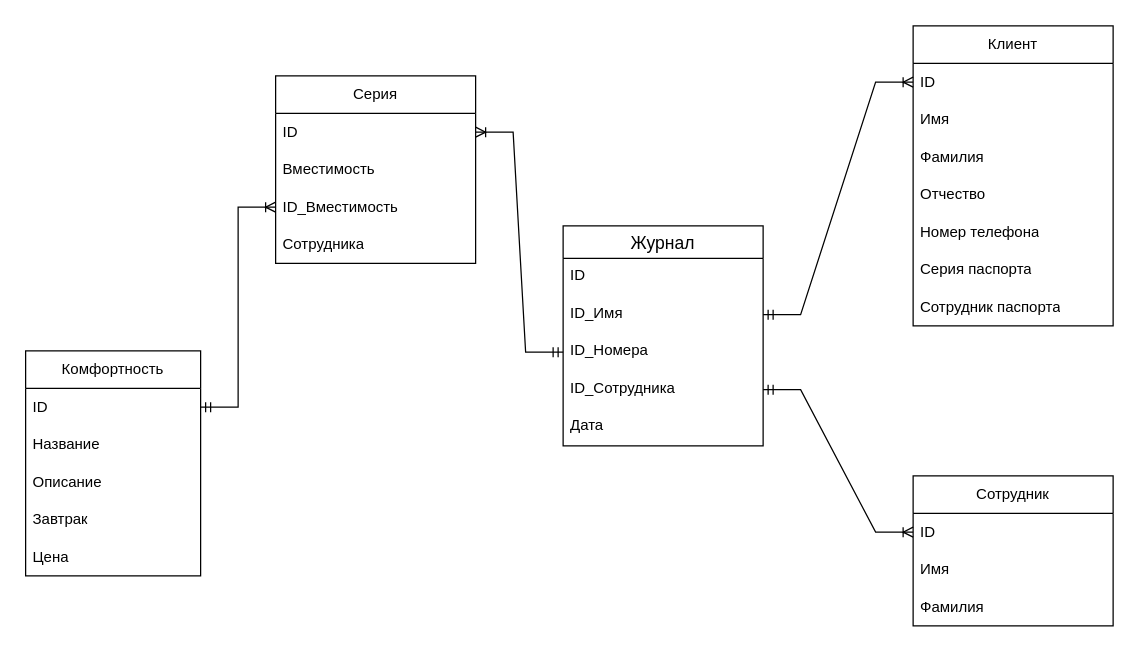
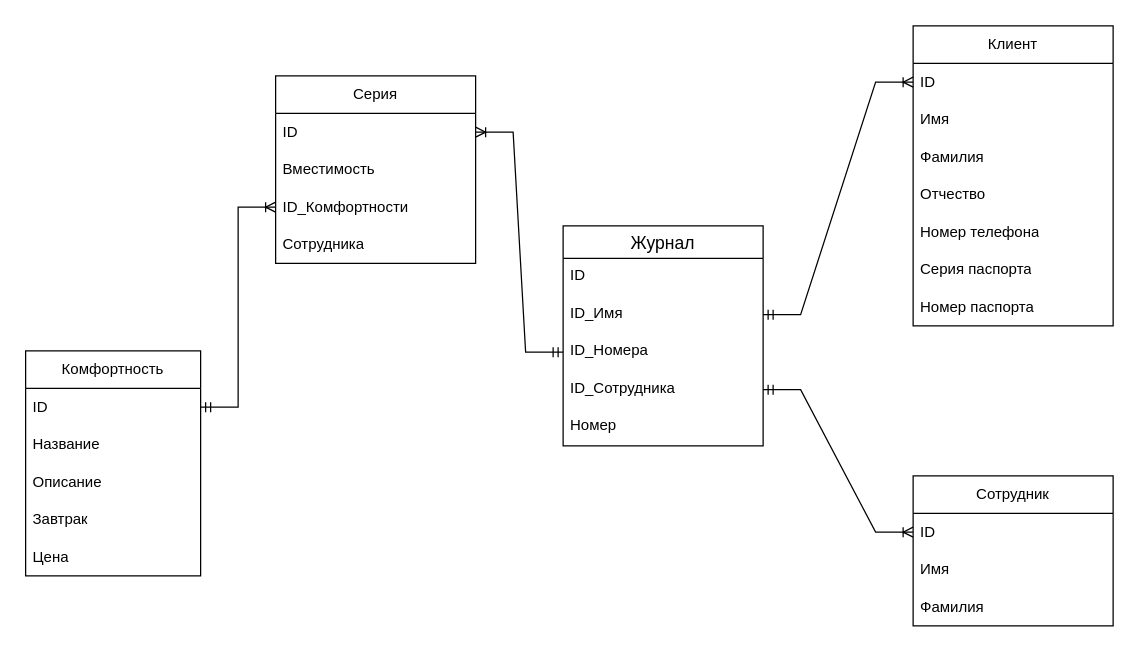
  <mxCell id="0" />
  <mxCell id="1" parent="0" />
  <mxCell id="2" value="Серия" style="swimlane;fontStyle=0;childLayout=stackLayout;horizontal=1;startSize=30;horizontalStack=0;resizeParent=1;resizeParentMax=0;resizeLast=0;collapsible=1;marginBottom=0;whiteSpace=wrap;html=1;" parent="1" vertex="1"><mxGeometry x="220" y="60" width="160" height="150" as="geometry" /></mxCell>
  <mxCell id="3" value="ID" style="text;strokeColor=none;fillColor=none;align=left;verticalAlign=middle;spacingLeft=4;spacingRight=4;overflow=hidden;points=[[0,0.5],[1,0.5]];portConstraint=eastwest;rotatable=0;whiteSpace=wrap;html=1;" parent="2" vertex="1"><mxGeometry y="30" width="160" height="30" as="geometry" /></mxCell>
  <mxCell id="4" value="Вместимость" style="text;strokeColor=none;fillColor=none;align=left;verticalAlign=middle;spacingLeft=4;spacingRight=4;overflow=hidden;points=[[0,0.5],[1,0.5]];portConstraint=eastwest;rotatable=0;whiteSpace=wrap;html=1;" parent="2" vertex="1"><mxGeometry y="60" width="160" height="30" as="geometry" /></mxCell>
- <mxCell id="5" value="ID_Вместимость" style="text;strokeColor=none;fillColor=none;align=left;verticalAlign=middle;spacingLeft=4;spacingRight=4;overflow=hidden;points=[[0,0.5],[1,0.5]];portConstraint=eastwest;rotatable=0;whiteSpace=wrap;html=1;" parent="2" vertex="1"><mxGeometry y="90" width="160" height="30" as="geometry" /></mxCell>
+ <mxCell id="5" value="ID_Комфортности" style="text;strokeColor=none;fillColor=none;align=left;verticalAlign=middle;spacingLeft=4;spacingRight=4;overflow=hidden;points=[[0,0.5],[1,0.5]];portConstraint=eastwest;rotatable=0;whiteSpace=wrap;html=1;" parent="2" vertex="1"><mxGeometry y="90" width="160" height="30" as="geometry" /></mxCell>
  <mxCell id="6" value="Сотрудника" style="text;strokeColor=none;fillColor=none;align=left;verticalAlign=middle;spacingLeft=4;spacingRight=4;overflow=hidden;points=[[0,0.5],[1,0.5]];portConstraint=eastwest;rotatable=0;whiteSpace=wrap;html=1;" parent="2" vertex="1"><mxGeometry y="120" width="160" height="30" as="geometry" /></mxCell>
  <mxCell id="7" value="Клиент" style="swimlane;fontStyle=0;childLayout=stackLayout;horizontal=1;startSize=30;horizontalStack=0;resizeParent=1;resizeParentMax=0;resizeLast=0;collapsible=1;marginBottom=0;whiteSpace=wrap;html=1;" parent="1" vertex="1"><mxGeometry x="730" y="20" width="160" height="240" as="geometry" /></mxCell>
  <mxCell id="8" value="ID" style="text;strokeColor=none;fillColor=none;align=left;verticalAlign=middle;spacingLeft=4;spacingRight=4;overflow=hidden;points=[[0,0.5],[1,0.5]];portConstraint=eastwest;rotatable=0;whiteSpace=wrap;html=1;" parent="7" vertex="1"><mxGeometry y="30" width="160" height="30" as="geometry" /></mxCell>
  <mxCell id="9" value="Имя" style="text;strokeColor=none;fillColor=none;align=left;verticalAlign=middle;spacingLeft=4;spacingRight=4;overflow=hidden;points=[[0,0.5],[1,0.5]];portConstraint=eastwest;rotatable=0;whiteSpace=wrap;html=1;" parent="7" vertex="1"><mxGeometry y="60" width="160" height="30" as="geometry" /></mxCell>
  <mxCell id="10" value="Фамилия" style="text;strokeColor=none;fillColor=none;align=left;verticalAlign=middle;spacingLeft=4;spacingRight=4;overflow=hidden;points=[[0,0.5],[1,0.5]];portConstraint=eastwest;rotatable=0;whiteSpace=wrap;html=1;" parent="7" vertex="1"><mxGeometry y="90" width="160" height="30" as="geometry" /></mxCell>
  <mxCell id="11" value="Отчество" style="text;strokeColor=none;fillColor=none;align=left;verticalAlign=middle;spacingLeft=4;spacingRight=4;overflow=hidden;points=[[0,0.5],[1,0.5]];portConstraint=eastwest;rotatable=0;whiteSpace=wrap;html=1;" parent="7" vertex="1"><mxGeometry y="120" width="160" height="30" as="geometry" /></mxCell>
  <mxCell id="12" value="Номер телефона" style="text;strokeColor=none;fillColor=none;align=left;verticalAlign=middle;spacingLeft=4;spacingRight=4;overflow=hidden;points=[[0,0.5],[1,0.5]];portConstraint=eastwest;rotatable=0;whiteSpace=wrap;html=1;" parent="7" vertex="1"><mxGeometry y="150" width="160" height="30" as="geometry" /></mxCell>
  <mxCell id="13" value="Серия паспорта" style="text;strokeColor=none;fillColor=none;align=left;verticalAlign=middle;spacingLeft=4;spacingRight=4;overflow=hidden;points=[[0,0.5],[1,0.5]];portConstraint=eastwest;rotatable=0;whiteSpace=wrap;html=1;" parent="7" vertex="1"><mxGeometry y="180" width="160" height="30" as="geometry" /></mxCell>
- <mxCell id="14" value="Сотрудник паспорта" style="text;strokeColor=none;fillColor=none;align=left;verticalAlign=middle;spacingLeft=4;spacingRight=4;overflow=hidden;points=[[0,0.5],[1,0.5]];portConstraint=eastwest;rotatable=0;whiteSpace=wrap;html=1;" parent="7" vertex="1"><mxGeometry y="210" width="160" height="30" as="geometry" /></mxCell>
+ <mxCell id="14" value="Номер паспорта" style="text;strokeColor=none;fillColor=none;align=left;verticalAlign=middle;spacingLeft=4;spacingRight=4;overflow=hidden;points=[[0,0.5],[1,0.5]];portConstraint=eastwest;rotatable=0;whiteSpace=wrap;html=1;" parent="7" vertex="1"><mxGeometry y="210" width="160" height="30" as="geometry" /></mxCell>
  <mxCell id="15" value="Комфортность" style="swimlane;fontStyle=0;childLayout=stackLayout;horizontal=1;startSize=30;horizontalStack=0;resizeParent=1;resizeParentMax=0;resizeLast=0;collapsible=1;marginBottom=0;whiteSpace=wrap;html=1;" parent="1" vertex="1"><mxGeometry x="20" y="280" width="140" height="180" as="geometry" /></mxCell>
  <mxCell id="16" value="ID" style="text;strokeColor=none;fillColor=none;align=left;verticalAlign=middle;spacingLeft=4;spacingRight=4;overflow=hidden;points=[[0,0.5],[1,0.5]];portConstraint=eastwest;rotatable=0;whiteSpace=wrap;html=1;" parent="15" vertex="1"><mxGeometry y="30" width="140" height="30" as="geometry" /></mxCell>
  <mxCell id="17" value="Название" style="text;strokeColor=none;fillColor=none;align=left;verticalAlign=middle;spacingLeft=4;spacingRight=4;overflow=hidden;points=[[0,0.5],[1,0.5]];portConstraint=eastwest;rotatable=0;whiteSpace=wrap;html=1;" parent="15" vertex="1"><mxGeometry y="60" width="140" height="30" as="geometry" /></mxCell>
  <mxCell id="18" value="Описание" style="text;strokeColor=none;fillColor=none;align=left;verticalAlign=middle;spacingLeft=4;spacingRight=4;overflow=hidden;points=[[0,0.5],[1,0.5]];portConstraint=eastwest;rotatable=0;whiteSpace=wrap;html=1;" parent="15" vertex="1"><mxGeometry y="90" width="140" height="30" as="geometry" /></mxCell>
  <mxCell id="19" value="Завтрак" style="text;strokeColor=none;fillColor=none;align=left;verticalAlign=middle;spacingLeft=4;spacingRight=4;overflow=hidden;points=[[0,0.5],[1,0.5]];portConstraint=eastwest;rotatable=0;whiteSpace=wrap;html=1;" parent="15" vertex="1"><mxGeometry y="120" width="140" height="30" as="geometry" /></mxCell>
  <mxCell id="20" value="Цена" style="text;strokeColor=none;fillColor=none;align=left;verticalAlign=middle;spacingLeft=4;spacingRight=4;overflow=hidden;points=[[0,0.5],[1,0.5]];portConstraint=eastwest;rotatable=0;whiteSpace=wrap;html=1;" parent="15" vertex="1"><mxGeometry y="150" width="140" height="30" as="geometry" /></mxCell>
  <mxCell id="21" value="Сотрудник" style="swimlane;fontStyle=0;childLayout=stackLayout;horizontal=1;startSize=30;horizontalStack=0;resizeParent=1;resizeParentMax=0;resizeLast=0;collapsible=1;marginBottom=0;whiteSpace=wrap;html=1;" parent="1" vertex="1"><mxGeometry x="730" y="380" width="160" height="120" as="geometry" /></mxCell>
  <mxCell id="22" value="ID" style="text;strokeColor=none;fillColor=none;align=left;verticalAlign=middle;spacingLeft=4;spacingRight=4;overflow=hidden;points=[[0,0.5],[1,0.5]];portConstraint=eastwest;rotatable=0;whiteSpace=wrap;html=1;" parent="21" vertex="1"><mxGeometry y="30" width="160" height="30" as="geometry" /></mxCell>
  <mxCell id="23" value="Имя" style="text;strokeColor=none;fillColor=none;align=left;verticalAlign=middle;spacingLeft=4;spacingRight=4;overflow=hidden;points=[[0,0.5],[1,0.5]];portConstraint=eastwest;rotatable=0;whiteSpace=wrap;html=1;" parent="21" vertex="1"><mxGeometry y="60" width="160" height="30" as="geometry" /></mxCell>
  <mxCell id="24" value="Фамилия" style="text;strokeColor=none;fillColor=none;align=left;verticalAlign=middle;spacingLeft=4;spacingRight=4;overflow=hidden;points=[[0,0.5],[1,0.5]];portConstraint=eastwest;rotatable=0;whiteSpace=wrap;html=1;" parent="21" vertex="1"><mxGeometry y="90" width="160" height="30" as="geometry" /></mxCell>
  <mxCell id="25" value="" style="edgeStyle=entityRelationEdgeStyle;fontSize=12;html=1;endArrow=ERoneToMany;startArrow=ERmandOne;rounded=0;entryX=0;entryY=0.5;entryDx=0;entryDy=0;exitX=1;exitY=0.5;exitDx=0;exitDy=0;" parent="1" source="16" target="5" edge="1"><mxGeometry width="100" height="100" relative="1" as="geometry"><mxPoint x="160" y="340" as="sourcePoint" /><mxPoint x="260" y="380" as="targetPoint" /></mxGeometry></mxCell>
  <mxCell id="26" value="Журнал" style="swimlane;fontStyle=0;childLayout=stackLayout;horizontal=1;startSize=26;horizontalStack=0;resizeParent=1;resizeParentMax=0;resizeLast=0;collapsible=1;marginBottom=0;align=center;fontSize=14;" parent="1" vertex="1"><mxGeometry x="450" y="180" width="160" height="176" as="geometry" /></mxCell>
  <mxCell id="27" value="ID" style="text;strokeColor=none;fillColor=none;spacingLeft=4;spacingRight=4;overflow=hidden;rotatable=0;points=[[0,0.5],[1,0.5]];portConstraint=eastwest;fontSize=12;" parent="26" vertex="1"><mxGeometry y="26" width="160" height="30" as="geometry" /></mxCell>
  <mxCell id="28" value="ID_Имя" style="text;strokeColor=none;fillColor=none;spacingLeft=4;spacingRight=4;overflow=hidden;rotatable=0;points=[[0,0.5],[1,0.5]];portConstraint=eastwest;fontSize=12;" parent="26" vertex="1"><mxGeometry y="56" width="160" height="30" as="geometry" /></mxCell>
  <mxCell id="29" value="ID_Номера" style="text;strokeColor=none;fillColor=none;spacingLeft=4;spacingRight=4;overflow=hidden;rotatable=0;points=[[0,0.5],[1,0.5]];portConstraint=eastwest;fontSize=12;" parent="26" vertex="1"><mxGeometry y="86" width="160" height="30" as="geometry" /></mxCell>
  <mxCell id="30" value="ID_Сотрудника" style="text;strokeColor=none;fillColor=none;spacingLeft=4;spacingRight=4;overflow=hidden;rotatable=0;points=[[0,0.5],[1,0.5]];portConstraint=eastwest;fontSize=12;" parent="26" vertex="1"><mxGeometry y="116" width="160" height="30" as="geometry" /></mxCell>
- <mxCell id="31" value="Дата" style="text;strokeColor=none;fillColor=none;spacingLeft=4;spacingRight=4;overflow=hidden;rotatable=0;points=[[0,0.5],[1,0.5]];portConstraint=eastwest;fontSize=12;" parent="26" vertex="1"><mxGeometry y="146" width="160" height="30" as="geometry" /></mxCell>
+ <mxCell id="31" value="Номер" style="text;strokeColor=none;fillColor=none;spacingLeft=4;spacingRight=4;overflow=hidden;rotatable=0;points=[[0,0.5],[1,0.5]];portConstraint=eastwest;fontSize=12;" parent="26" vertex="1"><mxGeometry y="146" width="160" height="30" as="geometry" /></mxCell>
  <mxCell id="32" value="" style="edgeStyle=entityRelationEdgeStyle;fontSize=12;html=1;endArrow=ERoneToMany;startArrow=ERmandOne;rounded=0;exitX=1;exitY=0.5;exitDx=0;exitDy=0;entryX=0;entryY=0.5;entryDx=0;entryDy=0;" parent="1" source="28" target="8" edge="1"><mxGeometry width="100" height="100" relative="1" as="geometry"><mxPoint x="440" y="130" as="sourcePoint" /><mxPoint x="540" y="30" as="targetPoint" /></mxGeometry></mxCell>
  <mxCell id="33" value="" style="edgeStyle=entityRelationEdgeStyle;fontSize=12;html=1;endArrow=ERoneToMany;startArrow=ERmandOne;rounded=0;entryX=0;entryY=0.5;entryDx=0;entryDy=0;exitX=1;exitY=0.5;exitDx=0;exitDy=0;" parent="1" source="30" target="22" edge="1"><mxGeometry width="100" height="100" relative="1" as="geometry"><mxPoint x="550" y="530" as="sourcePoint" /><mxPoint x="650" y="430" as="targetPoint" /></mxGeometry></mxCell>
  <mxCell id="34" value="" style="edgeStyle=entityRelationEdgeStyle;fontSize=12;html=1;endArrow=ERoneToMany;startArrow=ERmandOne;rounded=0;entryX=1;entryY=0.5;entryDx=0;entryDy=0;exitX=0;exitY=0.5;exitDx=0;exitDy=0;" parent="1" source="29" target="3" edge="1"><mxGeometry width="100" height="100" relative="1" as="geometry"><mxPoint x="290" y="350" as="sourcePoint" /><mxPoint x="390" y="250" as="targetPoint" /></mxGeometry></mxCell>
